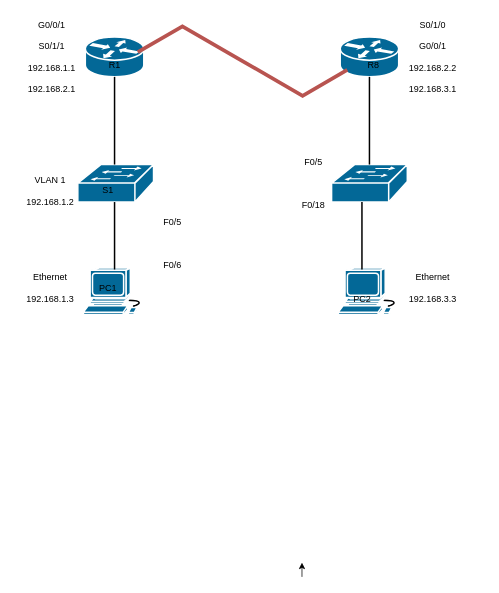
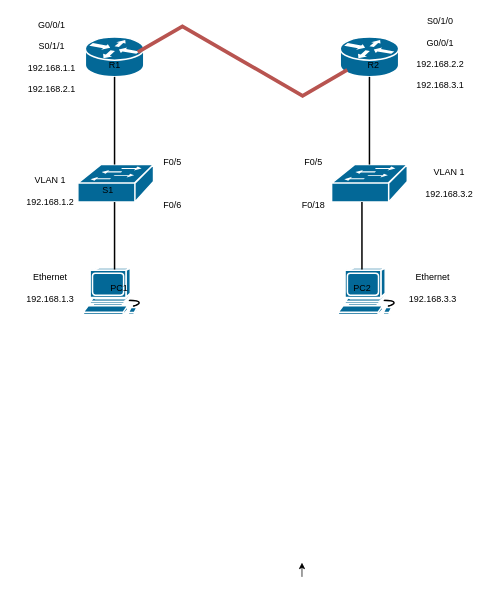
  <mxCell id="0" />
  <mxCell id="1" parent="0" />
  <mxCell id="2" value="" style="shape=mxgraph.cisco.routers.router;sketch=0;html=1;pointerEvents=1;dashed=0;fillColor=#036897;strokeColor=#ffffff;strokeWidth=2;verticalLabelPosition=bottom;verticalAlign=top;align=center;outlineConnect=0;" vertex="1" parent="1"><mxGeometry x="113" y="49" width="78" height="53" as="geometry" /></mxCell>
  <mxCell id="3" value="" style="shape=mxgraph.cisco.routers.router;sketch=0;html=1;pointerEvents=1;dashed=0;fillColor=#036897;strokeColor=#ffffff;strokeWidth=2;verticalLabelPosition=bottom;verticalAlign=top;align=center;outlineConnect=0;" vertex="1" parent="1"><mxGeometry x="453" y="49" width="78" height="53" as="geometry" /></mxCell>
  <mxCell id="4" value="" style="shape=mxgraph.cisco.switches.workgroup_switch;sketch=0;html=1;pointerEvents=1;dashed=0;fillColor=#036897;strokeColor=#ffffff;strokeWidth=2;verticalLabelPosition=bottom;verticalAlign=top;align=center;outlineConnect=0;" vertex="1" parent="1"><mxGeometry x="103" y="219" width="101" height="50" as="geometry" /></mxCell>
  <mxCell id="5" value="" style="shape=mxgraph.cisco.switches.workgroup_switch;sketch=0;html=1;pointerEvents=1;dashed=0;fillColor=#036897;strokeColor=#ffffff;strokeWidth=2;verticalLabelPosition=bottom;verticalAlign=top;align=center;outlineConnect=0;" vertex="1" parent="1"><mxGeometry x="441.5" y="219" width="101" height="50" as="geometry" /></mxCell>
  <mxCell id="6" value="" style="shape=mxgraph.cisco.computers_and_peripherals.workstation;sketch=0;html=1;pointerEvents=1;dashed=0;fillColor=#036897;strokeColor=#ffffff;strokeWidth=2;verticalLabelPosition=bottom;verticalAlign=top;align=center;outlineConnect=0;" vertex="1" parent="1"><mxGeometry x="110.5" y="357" width="83" height="62" as="geometry" /></mxCell>
  <mxCell id="7" value="" style="shape=mxgraph.cisco.computers_and_peripherals.workstation;sketch=0;html=1;pointerEvents=1;dashed=0;fillColor=#036897;strokeColor=#ffffff;strokeWidth=2;verticalLabelPosition=bottom;verticalAlign=top;align=center;outlineConnect=0;" vertex="1" parent="1"><mxGeometry x="450.5" y="357" width="83" height="62" as="geometry" /></mxCell>
  <mxCell id="8" value="" style="edgeStyle=isometricEdgeStyle;endArrow=none;html=1;rounded=0;entryX=0.12;entryY=0.9;entryDx=0;entryDy=0;entryPerimeter=0;fillColor=#f8cecc;strokeColor=#b85450;strokeWidth=5;" edge="1" parent="1"><mxGeometry width="50" height="100" relative="1" as="geometry"><mxPoint x="183" y="69" as="sourcePoint" /><mxPoint x="462.36" y="92.86" as="targetPoint" /></mxGeometry></mxCell>
  <mxCell id="9" value="" style="line;strokeWidth=2;direction=south;html=1;" vertex="1" parent="1"><mxGeometry x="487" y="102" width="10" height="117" as="geometry" /></mxCell>
  <mxCell id="10" value="" style="line;strokeWidth=2;direction=south;html=1;" vertex="1" parent="1"><mxGeometry x="477" y="269" width="10" height="90" as="geometry" /></mxCell>
  <mxCell id="11" value="" style="line;strokeWidth=2;direction=south;html=1;" vertex="1" parent="1"><mxGeometry x="147" y="102" width="10" height="117" as="geometry" /></mxCell>
  <mxCell id="12" value="" style="line;strokeWidth=2;direction=south;html=1;" vertex="1" parent="1"><mxGeometry x="147" y="269" width="10" height="90" as="geometry" /></mxCell>
  <mxCell id="13" value="R1" style="text;html=1;align=center;verticalAlign=middle;resizable=0;points=[];autosize=1;strokeColor=none;fillColor=none;" vertex="1" parent="1"><mxGeometry x="132" y="72" width="40" height="30" as="geometry" /></mxCell>
- <mxCell id="14" value="R8" style="text;html=1;align=center;verticalAlign=middle;resizable=0;points=[];autosize=1;strokeColor=none;fillColor=none;" vertex="1" parent="1"><mxGeometry x="477" y="72" width="40" height="30" as="geometry" /></mxCell>
+ <mxCell id="14" value="R2" style="text;html=1;align=center;verticalAlign=middle;resizable=0;points=[];autosize=1;strokeColor=none;fillColor=none;" vertex="1" parent="1"><mxGeometry x="477" y="72" width="40" height="30" as="geometry" /></mxCell>
  <mxCell id="15" value="S1" style="text;html=1;align=center;verticalAlign=middle;resizable=0;points=[];autosize=1;strokeColor=none;fillColor=none;" vertex="1" parent="1"><mxGeometry x="123" y="239" width="40" height="30" as="geometry" /></mxCell>
- <mxCell id="16" value="PC1" style="text;html=1;align=center;verticalAlign=middle;resizable=0;points=[];autosize=1;strokeColor=none;fillColor=none;" vertex="1" parent="1"><mxGeometry x="118" y="369" width="50" height="30" as="geometry" /></mxCell>
- <mxCell id="17" value="PC2" style="text;html=1;align=center;verticalAlign=middle;resizable=0;points=[];autosize=1;strokeColor=none;fillColor=none;" vertex="1" parent="1"><mxGeometry x="457" y="384" width="50" height="30" as="geometry" /></mxCell>
+ <mxCell id="16" value="PC1" style="text;html=1;align=center;verticalAlign=middle;resizable=0;points=[];autosize=1;strokeColor=none;fillColor=none;" vertex="1" parent="1"><mxGeometry x="133" y="369" width="50" height="30" as="geometry" /></mxCell>
+ <mxCell id="17" value="PC2" style="text;html=1;align=center;verticalAlign=middle;resizable=0;points=[];autosize=1;strokeColor=none;fillColor=none;" vertex="1" parent="1"><mxGeometry x="457" y="369" width="50" height="30" as="geometry" /></mxCell>
  <mxCell id="18" style="edgeStyle=orthogonalEdgeStyle;rounded=0;orthogonalLoop=1;jettySize=auto;html=1;" edge="1" parent="1"><mxGeometry relative="1" as="geometry"><mxPoint x="402" y="750" as="targetPoint" /><mxPoint x="402" y="769" as="sourcePoint" /></mxGeometry></mxCell>
  <mxCell id="19" value="G0/0/1&lt;br&gt;&lt;br&gt;S0/1/1&lt;br&gt;&lt;br&gt;192.168.1.1&lt;br&gt;&lt;br&gt;192.168.2.1" style="text;html=1;align=center;verticalAlign=middle;resizable=0;points=[];autosize=1;strokeColor=none;fillColor=none;" vertex="1" parent="1"><mxGeometry x="23" y="20.5" width="90" height="110" as="geometry" /></mxCell>
  <mxCell id="20" value="VLAN 1&lt;br&gt;&lt;br&gt;192.168.1.2" style="text;html=1;align=center;verticalAlign=middle;resizable=0;points=[];autosize=1;strokeColor=none;fillColor=none;" vertex="1" parent="1"><mxGeometry x="20.5" y="224" width="90" height="60" as="geometry" /></mxCell>
  <mxCell id="21" value="Ethernet&lt;br&gt;&lt;br&gt;192.168.1.3" style="text;html=1;align=center;verticalAlign=middle;resizable=0;points=[];autosize=1;strokeColor=none;fillColor=none;" vertex="1" parent="1"><mxGeometry x="20.5" y="354" width="90" height="60" as="geometry" /></mxCell>
- <mxCell id="22" value="S0/1/0&lt;br&gt;&lt;br&gt;G0/0/1&lt;br&gt;&lt;br&gt;192.168.2.2&lt;br&gt;&lt;br&gt;192.168.3.1" style="text;html=1;align=center;verticalAlign=middle;resizable=0;points=[];autosize=1;strokeColor=none;fillColor=none;" vertex="1" parent="1"><mxGeometry x="531" y="20.5" width="90" height="110" as="geometry" /></mxCell>
+ <mxCell id="22" value="S0/1/0&lt;br&gt;&lt;br&gt;G0/0/1&lt;br&gt;&lt;br&gt;192.168.2.2&lt;br&gt;&lt;br&gt;192.168.3.1" style="text;html=1;align=center;verticalAlign=middle;resizable=0;points=[];autosize=1;strokeColor=none;fillColor=none;" vertex="1" parent="1"><mxGeometry x="541" y="15.5" width="90" height="110" as="geometry" /></mxCell>
+ <mxCell id="23" value="VLAN 1&lt;br&gt;&lt;br&gt;192.168.3.2" style="text;html=1;align=center;verticalAlign=middle;resizable=0;points=[];autosize=1;strokeColor=none;fillColor=none;" vertex="1" parent="1"><mxGeometry x="553" y="214" width="90" height="60" as="geometry" /></mxCell>
  <mxCell id="24" value="Ethernet&lt;br&gt;&lt;br&gt;192.168.3.3&lt;br&gt;" style="text;html=1;align=center;verticalAlign=middle;resizable=0;points=[];autosize=1;strokeColor=none;fillColor=none;" vertex="1" parent="1"><mxGeometry x="531" y="354" width="90" height="60" as="geometry" /></mxCell>
- <mxCell id="25" value="F0/5&lt;br&gt;&lt;br&gt;&lt;br&gt;&lt;br&gt;F0/6" style="text;html=1;align=center;verticalAlign=middle;resizable=0;points=[];autosize=1;strokeColor=none;fillColor=none;" vertex="1" parent="1"><mxGeometry x="204" y="279" width="50" height="90" as="geometry" /></mxCell>
+ <mxCell id="25" value="F0/5&lt;br&gt;&lt;br&gt;&lt;br&gt;&lt;br&gt;F0/6" style="text;html=1;align=center;verticalAlign=middle;resizable=0;points=[];autosize=1;strokeColor=none;fillColor=none;" vertex="1" parent="1"><mxGeometry x="204" y="199" width="50" height="90" as="geometry" /></mxCell>
  <mxCell id="26" value="F0/5&lt;br&gt;&lt;br&gt;&lt;br&gt;&lt;br&gt;F0/18" style="text;html=1;align=center;verticalAlign=middle;resizable=0;points=[];autosize=1;strokeColor=none;fillColor=none;" vertex="1" parent="1"><mxGeometry x="391.5" y="199" width="50" height="90" as="geometry" /></mxCell>
